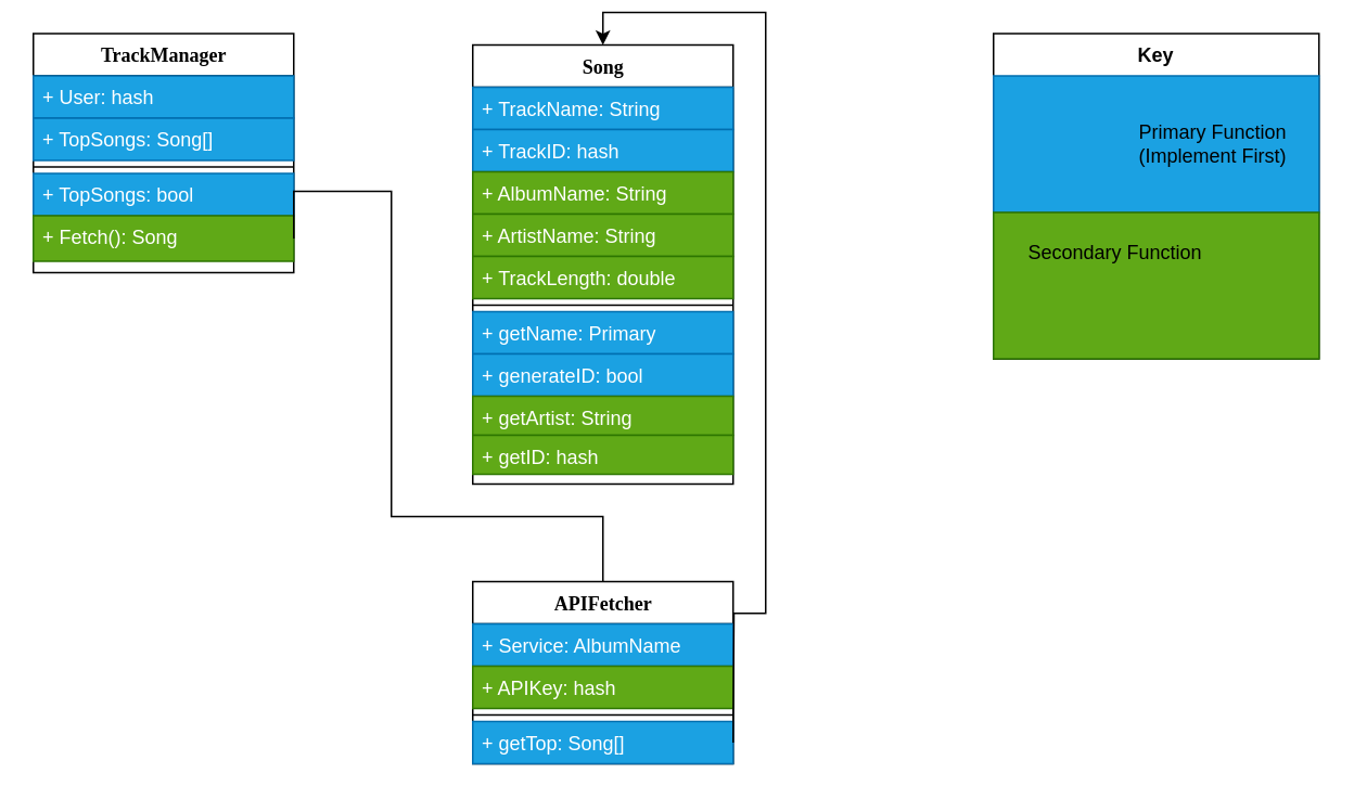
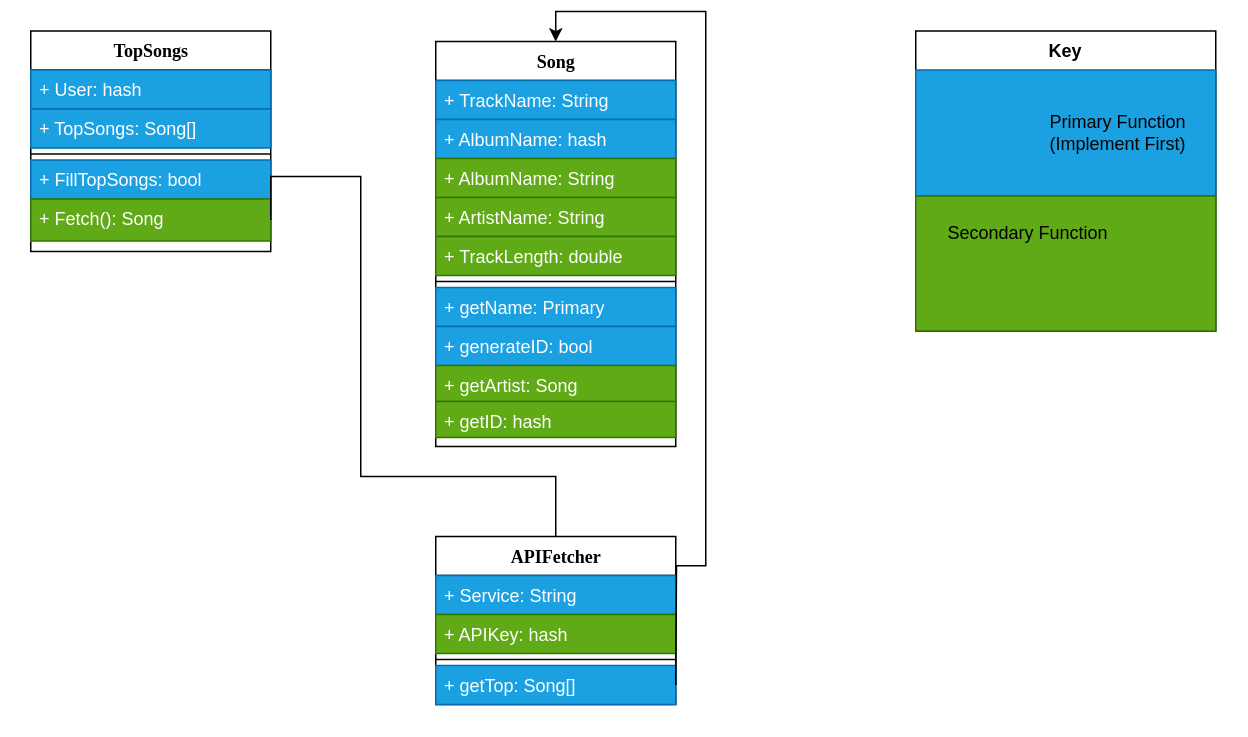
  <mxCell id="0" />
  <mxCell id="1" parent="0" />
- <mxCell id="2" value="TrackManager" style="swimlane;html=1;fontStyle=1;align=center;verticalAlign=top;childLayout=stackLayout;horizontal=1;startSize=26;horizontalStack=0;resizeParent=1;resizeLast=0;collapsible=1;marginBottom=0;swimlaneFillColor=#ffffff;rounded=0;shadow=0;comic=0;labelBackgroundColor=none;strokeWidth=1;fillColor=none;fontFamily=Verdana;fontSize=12" vertex="1" parent="1"><mxGeometry x="20" y="20" width="160" height="147" as="geometry"><mxRectangle x="90" y="83" width="110" height="30" as="alternateBounds" /></mxGeometry></mxCell>
+ <mxCell id="2" value="TopSongs" style="swimlane;html=1;fontStyle=1;align=center;verticalAlign=top;childLayout=stackLayout;horizontal=1;startSize=26;horizontalStack=0;resizeParent=1;resizeLast=0;collapsible=1;marginBottom=0;swimlaneFillColor=#ffffff;rounded=0;shadow=0;comic=0;labelBackgroundColor=none;strokeWidth=1;fillColor=none;fontFamily=Verdana;fontSize=12" vertex="1" parent="1"><mxGeometry x="20" y="20" width="160" height="147" as="geometry"><mxRectangle x="90" y="83" width="110" height="30" as="alternateBounds" /></mxGeometry></mxCell>
  <mxCell id="3" value="+ User: hash" style="text;html=1;strokeColor=#006EAF;fillColor=#1ba1e2;align=left;verticalAlign=top;spacingLeft=4;spacingRight=4;whiteSpace=wrap;overflow=hidden;rotatable=0;points=[[0,0.5],[1,0.5]];portConstraint=eastwest;fontColor=#ffffff;" vertex="1" parent="2"><mxGeometry y="26" width="160" height="26" as="geometry" /></mxCell>
  <mxCell id="4" value="+ TopSongs: Song[]" style="text;html=1;strokeColor=#006EAF;fillColor=#1ba1e2;align=left;verticalAlign=top;spacingLeft=4;spacingRight=4;whiteSpace=wrap;overflow=hidden;rotatable=0;points=[[0,0.5],[1,0.5]];portConstraint=eastwest;fontColor=#ffffff;" vertex="1" parent="2"><mxGeometry y="52" width="160" height="26" as="geometry" /></mxCell>
  <mxCell id="5" value="" style="line;html=1;strokeWidth=1;fillColor=none;align=left;verticalAlign=middle;spacingTop=-1;spacingLeft=3;spacingRight=3;rotatable=0;labelPosition=right;points=[];portConstraint=eastwest;" vertex="1" parent="2"><mxGeometry y="78" width="160" height="8" as="geometry" /></mxCell>
- <mxCell id="6" value="+ TopSongs: bool" style="text;html=1;strokeColor=#006EAF;fillColor=#1ba1e2;align=left;verticalAlign=top;spacingLeft=4;spacingRight=4;whiteSpace=wrap;overflow=hidden;rotatable=0;points=[[0,0.5],[1,0.5]];portConstraint=eastwest;fontColor=#ffffff;" vertex="1" parent="2"><mxGeometry y="86" width="160" height="26" as="geometry" /></mxCell>
+ <mxCell id="6" value="+ FillTopSongs: bool" style="text;html=1;strokeColor=#006EAF;fillColor=#1ba1e2;align=left;verticalAlign=top;spacingLeft=4;spacingRight=4;whiteSpace=wrap;overflow=hidden;rotatable=0;points=[[0,0.5],[1,0.5]];portConstraint=eastwest;fontColor=#ffffff;" vertex="1" parent="2"><mxGeometry y="86" width="160" height="26" as="geometry" /></mxCell>
  <mxCell id="7" value="+ Fetch(): Song" style="text;html=1;strokeColor=#2D7600;fillColor=#60a917;align=left;verticalAlign=top;spacingLeft=4;spacingRight=4;whiteSpace=wrap;overflow=hidden;rotatable=0;points=[[0,0.5],[1,0.5]];portConstraint=eastwest;fontColor=#ffffff;" vertex="1" parent="2"><mxGeometry y="112" width="160" height="28" as="geometry" /></mxCell>
  <mxCell id="8" value="Song" style="swimlane;html=1;fontStyle=1;align=center;verticalAlign=top;childLayout=stackLayout;horizontal=1;startSize=26;horizontalStack=0;resizeParent=1;resizeLast=0;collapsible=1;marginBottom=0;swimlaneFillColor=#ffffff;rounded=0;shadow=0;comic=0;labelBackgroundColor=none;strokeWidth=1;fillColor=none;fontFamily=Verdana;fontSize=12" vertex="1" parent="1"><mxGeometry x="290" y="27" width="160" height="270" as="geometry" /></mxCell>
  <mxCell id="9" value="+ TrackName: String" style="text;html=1;strokeColor=#006EAF;fillColor=#1ba1e2;align=left;verticalAlign=top;spacingLeft=4;spacingRight=4;whiteSpace=wrap;overflow=hidden;rotatable=0;points=[[0,0.5],[1,0.5]];portConstraint=eastwest;fontColor=#ffffff;" vertex="1" parent="8"><mxGeometry y="26" width="160" height="26" as="geometry" /></mxCell>
- <mxCell id="10" value="+ TrackID: hash" style="text;html=1;strokeColor=#006EAF;fillColor=#1ba1e2;align=left;verticalAlign=top;spacingLeft=4;spacingRight=4;whiteSpace=wrap;overflow=hidden;rotatable=0;points=[[0,0.5],[1,0.5]];portConstraint=eastwest;fontColor=#ffffff;" vertex="1" parent="8"><mxGeometry y="52" width="160" height="26" as="geometry" /></mxCell>
+ <mxCell id="10" value="+ AlbumName: hash" style="text;html=1;strokeColor=#006EAF;fillColor=#1ba1e2;align=left;verticalAlign=top;spacingLeft=4;spacingRight=4;whiteSpace=wrap;overflow=hidden;rotatable=0;points=[[0,0.5],[1,0.5]];portConstraint=eastwest;fontColor=#ffffff;" vertex="1" parent="8"><mxGeometry y="52" width="160" height="26" as="geometry" /></mxCell>
  <mxCell id="11" value="+ AlbumName: String" style="text;html=1;strokeColor=#2D7600;fillColor=#60a917;align=left;verticalAlign=top;spacingLeft=4;spacingRight=4;whiteSpace=wrap;overflow=hidden;rotatable=0;points=[[0,0.5],[1,0.5]];portConstraint=eastwest;fontColor=#ffffff;" vertex="1" parent="8"><mxGeometry y="78" width="160" height="26" as="geometry" /></mxCell>
  <mxCell id="12" value="+ ArtistName: String" style="text;html=1;strokeColor=#2D7600;fillColor=#60a917;align=left;verticalAlign=top;spacingLeft=4;spacingRight=4;whiteSpace=wrap;overflow=hidden;rotatable=0;points=[[0,0.5],[1,0.5]];portConstraint=eastwest;fontColor=#ffffff;" vertex="1" parent="8"><mxGeometry y="104" width="160" height="26" as="geometry" /></mxCell>
  <mxCell id="13" value="+ TrackLength: double" style="text;html=1;strokeColor=#2D7600;fillColor=#60a917;align=left;verticalAlign=top;spacingLeft=4;spacingRight=4;whiteSpace=wrap;overflow=hidden;rotatable=0;points=[[0,0.5],[1,0.5]];portConstraint=eastwest;fontColor=#ffffff;" vertex="1" parent="8"><mxGeometry y="130" width="160" height="26" as="geometry" /></mxCell>
  <mxCell id="14" value="" style="line;html=1;strokeWidth=1;fillColor=none;align=left;verticalAlign=middle;spacingTop=-1;spacingLeft=3;spacingRight=3;rotatable=0;labelPosition=right;points=[];portConstraint=eastwest;" vertex="1" parent="8"><mxGeometry y="156" width="160" height="8" as="geometry" /></mxCell>
  <mxCell id="15" value="+ getName: Primary" style="text;html=1;strokeColor=#006EAF;fillColor=#1ba1e2;align=left;verticalAlign=top;spacingLeft=4;spacingRight=4;whiteSpace=wrap;overflow=hidden;rotatable=0;points=[[0,0.5],[1,0.5]];portConstraint=eastwest;fontColor=#ffffff;" vertex="1" parent="8"><mxGeometry y="164" width="160" height="26" as="geometry" /></mxCell>
  <mxCell id="16" value="+ generateID: bool" style="text;html=1;strokeColor=#006EAF;fillColor=#1ba1e2;align=left;verticalAlign=top;spacingLeft=4;spacingRight=4;whiteSpace=wrap;overflow=hidden;rotatable=0;points=[[0,0.5],[1,0.5]];portConstraint=eastwest;fontColor=#ffffff;" vertex="1" parent="8"><mxGeometry y="190" width="160" height="26" as="geometry" /></mxCell>
- <mxCell id="17" value="+ getArtist: String" style="text;html=1;strokeColor=#2D7600;fillColor=#60a917;align=left;verticalAlign=top;spacingLeft=4;spacingRight=4;whiteSpace=wrap;overflow=hidden;rotatable=0;points=[[0,0.5],[1,0.5]];portConstraint=eastwest;fontColor=#ffffff;" vertex="1" parent="8"><mxGeometry y="216" width="160" height="24" as="geometry" /></mxCell>
+ <mxCell id="17" value="+ getArtist: Song" style="text;html=1;strokeColor=#2D7600;fillColor=#60a917;align=left;verticalAlign=top;spacingLeft=4;spacingRight=4;whiteSpace=wrap;overflow=hidden;rotatable=0;points=[[0,0.5],[1,0.5]];portConstraint=eastwest;fontColor=#ffffff;" vertex="1" parent="8"><mxGeometry y="216" width="160" height="24" as="geometry" /></mxCell>
  <mxCell id="18" value="+ getID: hash" style="text;html=1;strokeColor=#2D7600;fillColor=#60a917;align=left;verticalAlign=top;spacingLeft=4;spacingRight=4;whiteSpace=wrap;overflow=hidden;rotatable=0;points=[[0,0.5],[1,0.5]];portConstraint=eastwest;fontColor=#ffffff;" vertex="1" parent="8"><mxGeometry y="240" width="160" height="24" as="geometry" /></mxCell>
  <mxCell id="19" value="APIFetcher" style="swimlane;html=1;fontStyle=1;align=center;verticalAlign=top;childLayout=stackLayout;horizontal=1;startSize=26;horizontalStack=0;resizeParent=1;resizeLast=0;collapsible=1;marginBottom=0;swimlaneFillColor=#ffffff;rounded=0;shadow=0;comic=0;labelBackgroundColor=none;strokeWidth=1;fillColor=none;fontFamily=Verdana;fontSize=12" vertex="1" parent="1"><mxGeometry x="290" y="357" width="160" height="112" as="geometry" /></mxCell>
- <mxCell id="20" value="+ Service: AlbumName" style="text;html=1;strokeColor=#006EAF;fillColor=#1ba1e2;align=left;verticalAlign=top;spacingLeft=4;spacingRight=4;whiteSpace=wrap;overflow=hidden;rotatable=0;points=[[0,0.5],[1,0.5]];portConstraint=eastwest;fontColor=#ffffff;" vertex="1" parent="19"><mxGeometry y="26" width="160" height="26" as="geometry" /></mxCell>
+ <mxCell id="20" value="+ Service: String" style="text;html=1;strokeColor=#006EAF;fillColor=#1ba1e2;align=left;verticalAlign=top;spacingLeft=4;spacingRight=4;whiteSpace=wrap;overflow=hidden;rotatable=0;points=[[0,0.5],[1,0.5]];portConstraint=eastwest;fontColor=#ffffff;" vertex="1" parent="19"><mxGeometry y="26" width="160" height="26" as="geometry" /></mxCell>
  <mxCell id="21" value="+ APIKey: hash" style="text;html=1;strokeColor=#2D7600;fillColor=#60a917;align=left;verticalAlign=top;spacingLeft=4;spacingRight=4;whiteSpace=wrap;overflow=hidden;rotatable=0;points=[[0,0.5],[1,0.5]];portConstraint=eastwest;fontColor=#ffffff;" vertex="1" parent="19"><mxGeometry y="52" width="160" height="26" as="geometry" /></mxCell>
  <mxCell id="22" value="" style="line;html=1;strokeWidth=1;fillColor=none;align=left;verticalAlign=middle;spacingTop=-1;spacingLeft=3;spacingRight=3;rotatable=0;labelPosition=right;points=[];portConstraint=eastwest;" vertex="1" parent="19"><mxGeometry y="78" width="160" height="8" as="geometry" /></mxCell>
  <mxCell id="23" value="+ getTop: Song[]" style="text;html=1;strokeColor=#006EAF;fillColor=#1ba1e2;align=left;verticalAlign=top;spacingLeft=4;spacingRight=4;whiteSpace=wrap;overflow=hidden;rotatable=0;points=[[0,0.5],[1,0.5]];portConstraint=eastwest;fontColor=#ffffff;" vertex="1" parent="19"><mxGeometry y="86" width="160" height="26" as="geometry" /></mxCell>
  <mxCell id="24" style="edgeStyle=orthogonalEdgeStyle;rounded=0;orthogonalLoop=1;jettySize=auto;html=1;exitX=1;exitY=0.5;exitDx=0;exitDy=0;entryX=0.5;entryY=0;entryDx=0;entryDy=0;" edge="1" parent="1" target="8"><mxGeometry relative="1" as="geometry"><mxPoint x="450" y="456" as="sourcePoint" /></mxGeometry></mxCell>
  <mxCell id="25" style="edgeStyle=orthogonalEdgeStyle;rounded=0;orthogonalLoop=1;jettySize=auto;html=1;exitX=1;exitY=0.5;exitDx=0;exitDy=0;entryX=0.5;entryY=0;entryDx=0;entryDy=0;endArrow=none;" edge="1" parent="1" source="7" target="19"><mxGeometry relative="1" as="geometry"><Array as="points"><mxPoint x="180" y="117" /><mxPoint x="240" y="117" /><mxPoint x="240" y="317" /><mxPoint x="370" y="317" /></Array></mxGeometry></mxCell>
  <mxCell id="26" value="Key" style="swimlane;whiteSpace=wrap;html=1;startSize=27;" vertex="1" parent="1"><mxGeometry x="610" y="20" width="200" height="200" as="geometry" /></mxCell>
  <mxCell id="27" value="" style="rounded=0;whiteSpace=wrap;html=1;fillColor=#1ba1e2;fontColor=#ffffff;strokeColor=#006EAF;" vertex="1" parent="26"><mxGeometry y="26" width="200" height="84" as="geometry" /></mxCell>
  <mxCell id="28" value="" style="rounded=0;whiteSpace=wrap;html=1;fillColor=#60a917;fontColor=#ffffff;strokeColor=#2D7600;" vertex="1" parent="26"><mxGeometry y="110" width="200" height="90" as="geometry" /></mxCell>
  <mxCell id="29" value="Primary Function (Implement First)" style="text;html=1;align=center;verticalAlign=middle;whiteSpace=wrap;rounded=0;fontColor=light-dark(#000000,#000000);" vertex="1" parent="26"><mxGeometry x="80" y="53" width="110" height="30" as="geometry" /></mxCell>
  <mxCell id="30" value="Secondary Function" style="text;html=1;align=center;verticalAlign=middle;whiteSpace=wrap;rounded=0;fontColor=light-dark(#000000,#000000);" vertex="1" parent="26"><mxGeometry x="20" y="120" width="110" height="30" as="geometry" /></mxCell>
